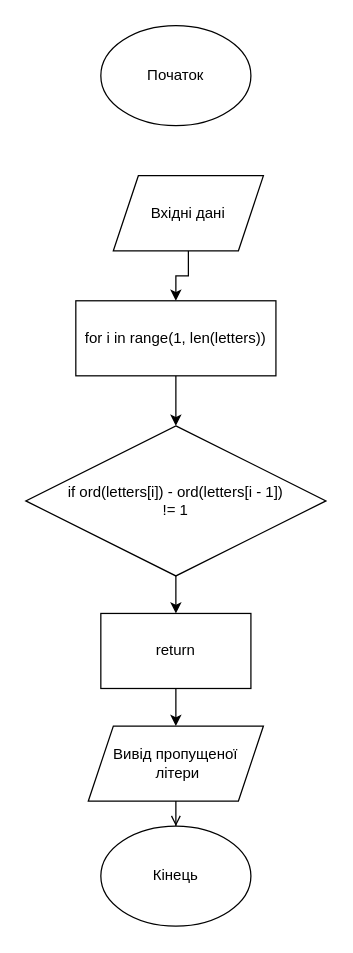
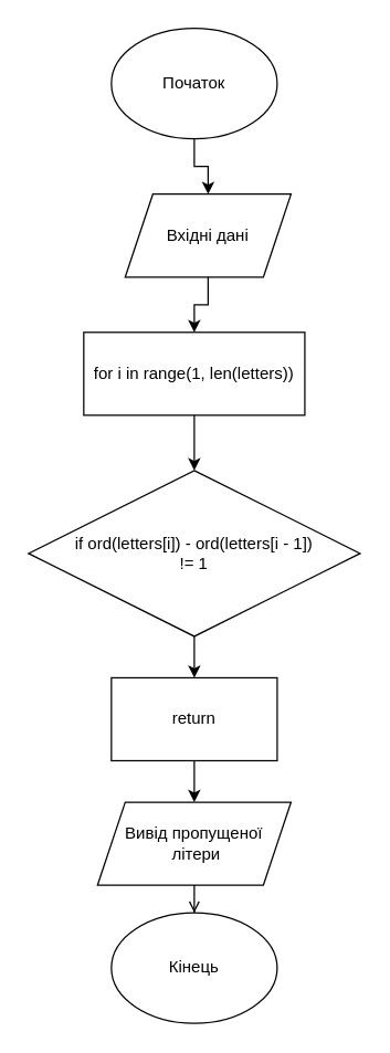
  <mxCell id="0" />
  <mxCell id="1" parent="0" />
+ <mxCell id="2" value="" style="edgeStyle=orthogonalEdgeStyle;rounded=0;orthogonalLoop=1;jettySize=auto;html=1;" edge="1" parent="1" source="3" target="5"><mxGeometry relative="1" as="geometry" /></mxCell>
  <mxCell id="3" value="Початок" style="ellipse;whiteSpace=wrap;html=1;" vertex="1" parent="1"><mxGeometry x="80" y="20" width="120" height="80" as="geometry" /></mxCell>
  <mxCell id="4" value="" style="edgeStyle=orthogonalEdgeStyle;rounded=0;orthogonalLoop=1;jettySize=auto;html=1;" edge="1" parent="1" source="5" target="7"><mxGeometry relative="1" as="geometry" /></mxCell>
  <mxCell id="5" value="Вхідні дані" style="shape=parallelogram;perimeter=parallelogramPerimeter;whiteSpace=wrap;html=1;fixedSize=1;" vertex="1" parent="1"><mxGeometry x="90" y="140" width="120" height="60" as="geometry" /></mxCell>
  <mxCell id="6" value="" style="edgeStyle=orthogonalEdgeStyle;rounded=0;orthogonalLoop=1;jettySize=auto;html=1;" edge="1" parent="1" source="7" target="9"><mxGeometry relative="1" as="geometry" /></mxCell>
  <mxCell id="7" value="for i in range(1, len(letters))" style="whiteSpace=wrap;html=1;" vertex="1" parent="1"><mxGeometry x="60" y="240" width="160" height="60" as="geometry" /></mxCell>
  <mxCell id="8" value="" style="edgeStyle=orthogonalEdgeStyle;rounded=0;orthogonalLoop=1;jettySize=auto;html=1;" edge="1" parent="1" source="9" target="11"><mxGeometry relative="1" as="geometry" /></mxCell>
  <mxCell id="9" value="if ord(letters[i]) - ord(letters[i - 1])&lt;div&gt;!= 1&lt;/div&gt;" style="rhombus;whiteSpace=wrap;html=1;" vertex="1" parent="1"><mxGeometry x="20" y="340" width="240" height="120" as="geometry" /></mxCell>
  <mxCell id="10" value="" style="edgeStyle=orthogonalEdgeStyle;rounded=0;orthogonalLoop=1;jettySize=auto;html=1;" edge="1" parent="1" source="11" target="13"><mxGeometry relative="1" as="geometry" /></mxCell>
  <mxCell id="11" value="return" style="whiteSpace=wrap;html=1;" vertex="1" parent="1"><mxGeometry x="80" y="490" width="120" height="60" as="geometry" /></mxCell>
  <mxCell id="12" value="" style="edgeStyle=orthogonalEdgeStyle;rounded=0;orthogonalLoop=1;jettySize=auto;html=1;endArrow=open;" edge="1" parent="1" source="13" target="14"><mxGeometry relative="1" as="geometry" /></mxCell>
  <mxCell id="13" value="Вивід пропущеної&lt;div&gt;&amp;nbsp;літери&lt;/div&gt;" style="shape=parallelogram;perimeter=parallelogramPerimeter;whiteSpace=wrap;html=1;fixedSize=1;" vertex="1" parent="1"><mxGeometry x="70" y="580" width="140" height="60" as="geometry" /></mxCell>
  <mxCell id="14" value="Кінець" style="ellipse;whiteSpace=wrap;html=1;" vertex="1" parent="1"><mxGeometry x="80" y="660" width="120" height="80" as="geometry" /></mxCell>
